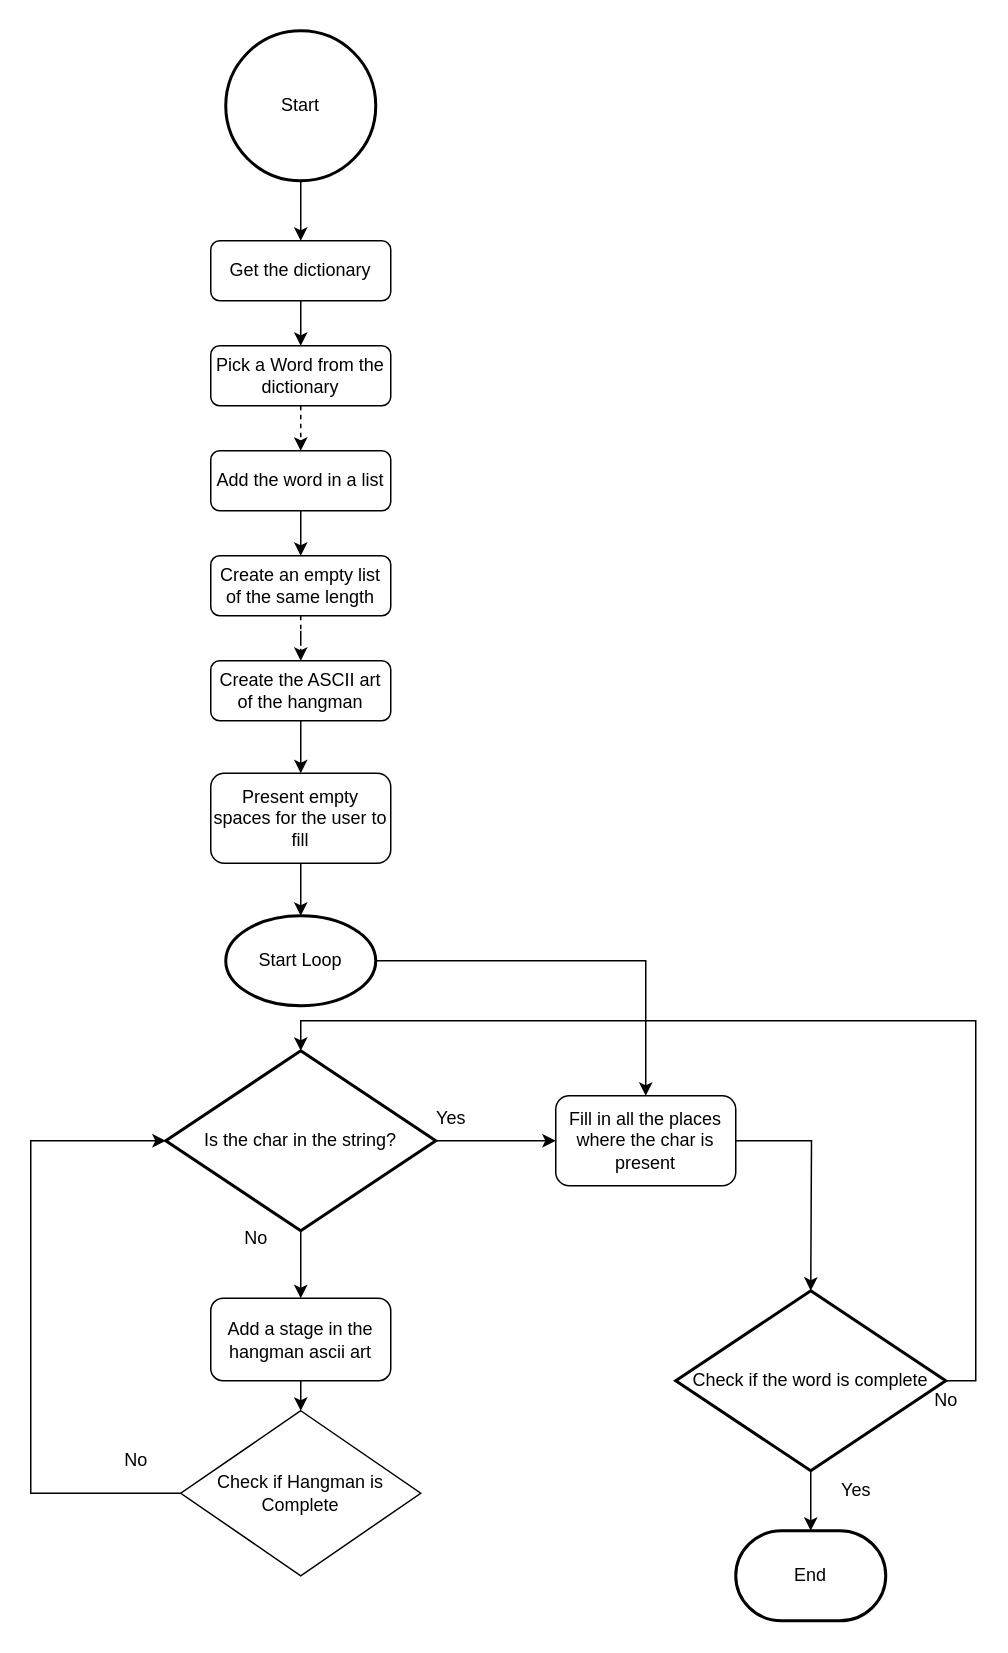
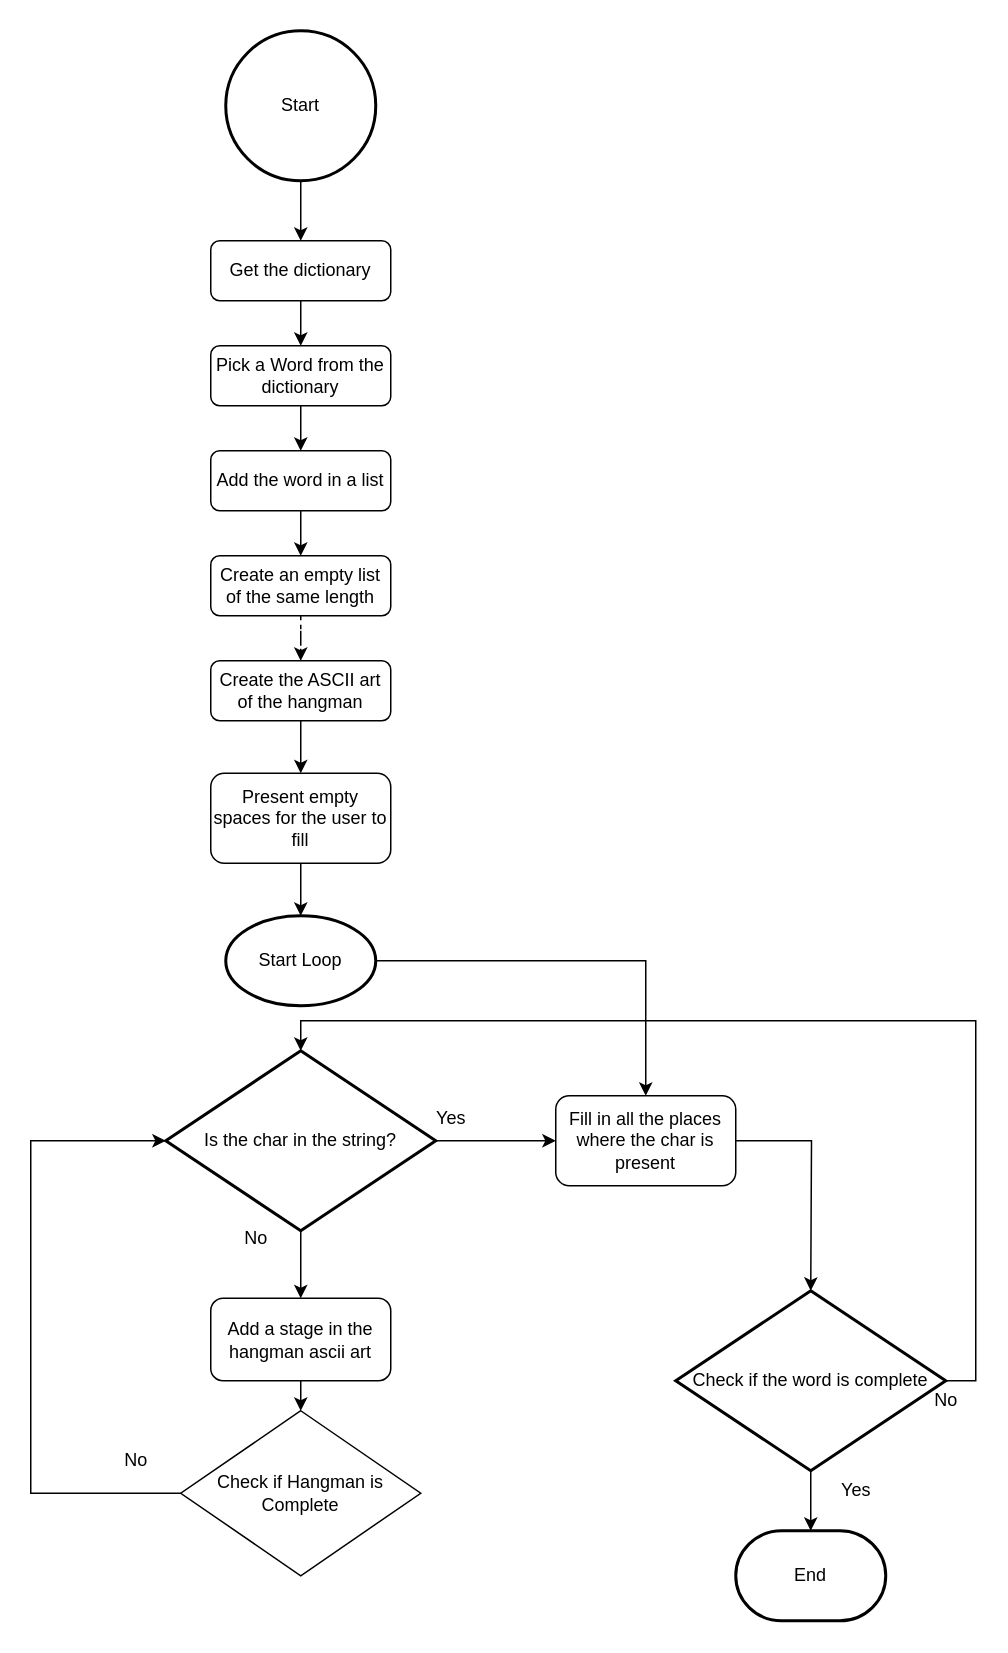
  <mxCell id="0" />
  <mxCell id="1" parent="0" />
  <mxCell id="2" style="edgeStyle=orthogonalEdgeStyle;rounded=0;orthogonalLoop=1;jettySize=auto;html=1;exitX=0.5;exitY=1;exitDx=0;exitDy=0;entryX=0.5;entryY=0;entryDx=0;entryDy=0;" edge="1" parent="1" source="3" target="5"><mxGeometry relative="1" as="geometry" /></mxCell>
  <mxCell id="3" value="Get the dictionary" style="rounded=1;whiteSpace=wrap;html=1;fontSize=12;glass=0;strokeWidth=1;shadow=0;" parent="1" vertex="1"><mxGeometry x="140" y="160" width="120" height="40" as="geometry" /></mxCell>
- <mxCell id="4" style="edgeStyle=orthogonalEdgeStyle;rounded=0;orthogonalLoop=1;jettySize=auto;html=1;exitX=0.5;exitY=1;exitDx=0;exitDy=0;entryX=0.5;entryY=0;entryDx=0;entryDy=0;dashed=1;" edge="1" parent="1" source="5" target="7"><mxGeometry relative="1" as="geometry"><mxPoint x="200" y="240" as="targetPoint" /></mxGeometry></mxCell>
+ <mxCell id="4" style="edgeStyle=orthogonalEdgeStyle;rounded=0;orthogonalLoop=1;jettySize=auto;html=1;exitX=0.5;exitY=1;exitDx=0;exitDy=0;entryX=0.5;entryY=0;entryDx=0;entryDy=0;" edge="1" parent="1" source="5" target="7"><mxGeometry relative="1" as="geometry"><mxPoint x="200" y="240" as="targetPoint" /></mxGeometry></mxCell>
  <mxCell id="5" value="Pick a Word from the dictionary" style="rounded=1;whiteSpace=wrap;html=1;fontSize=12;glass=0;strokeWidth=1;shadow=0;" vertex="1" parent="1"><mxGeometry x="140" y="230" width="120" height="40" as="geometry" /></mxCell>
  <mxCell id="6" style="edgeStyle=orthogonalEdgeStyle;rounded=0;orthogonalLoop=1;jettySize=auto;html=1;exitX=0.5;exitY=1;exitDx=0;exitDy=0;entryX=0.5;entryY=0;entryDx=0;entryDy=0;" edge="1" parent="1" source="7" target="24"><mxGeometry relative="1" as="geometry"><mxPoint x="200" y="330" as="targetPoint" /></mxGeometry></mxCell>
  <mxCell id="7" value="Add the word in a list" style="rounded=1;whiteSpace=wrap;html=1;fontSize=12;glass=0;strokeWidth=1;shadow=0;" vertex="1" parent="1"><mxGeometry x="140" y="300" width="120" height="40" as="geometry" /></mxCell>
  <mxCell id="8" style="edgeStyle=orthogonalEdgeStyle;rounded=0;orthogonalLoop=1;jettySize=auto;html=1;exitX=0.5;exitY=1;exitDx=0;exitDy=0;entryX=0.5;entryY=0;entryDx=0;entryDy=0;" edge="1" parent="1" source="9" target="10"><mxGeometry relative="1" as="geometry" /></mxCell>
  <mxCell id="9" value="Create the ASCII art of the hangman" style="rounded=1;whiteSpace=wrap;html=1;fontSize=12;glass=0;strokeWidth=1;shadow=0;" vertex="1" parent="1"><mxGeometry x="140" y="440" width="120" height="40" as="geometry" /></mxCell>
  <mxCell id="10" value="Present empty spaces for the user to fill" style="rounded=1;whiteSpace=wrap;html=1;fontSize=12;glass=0;strokeWidth=1;shadow=0;" vertex="1" parent="1"><mxGeometry x="140" y="515" width="120" height="60" as="geometry" /></mxCell>
  <mxCell id="11" style="edgeStyle=orthogonalEdgeStyle;rounded=0;orthogonalLoop=1;jettySize=auto;html=1;exitX=1;exitY=0.5;exitDx=0;exitDy=0;exitPerimeter=0;" edge="1" parent="1" source="13" target="15"><mxGeometry relative="1" as="geometry" /></mxCell>
  <mxCell id="12" style="edgeStyle=orthogonalEdgeStyle;rounded=0;orthogonalLoop=1;jettySize=auto;html=1;exitX=0;exitY=0.5;exitDx=0;exitDy=0;" edge="1" parent="1" source="28" target="13"><mxGeometry relative="1" as="geometry"><mxPoint x="200" y="1005" as="sourcePoint" /><Array as="points"><mxPoint x="20" y="995" /><mxPoint x="20" y="760" /></Array></mxGeometry></mxCell>
  <mxCell id="13" value="Is the char in the string?" style="strokeWidth=2;html=1;shape=mxgraph.flowchart.decision;whiteSpace=wrap;" vertex="1" parent="1"><mxGeometry x="110" y="700" width="180" height="120" as="geometry" /></mxCell>
  <mxCell id="14" style="edgeStyle=orthogonalEdgeStyle;rounded=0;orthogonalLoop=1;jettySize=auto;html=1;exitX=1;exitY=0.5;exitDx=0;exitDy=0;" edge="1" parent="1" source="15"><mxGeometry relative="1" as="geometry"><mxPoint x="540" y="860" as="targetPoint" /></mxGeometry></mxCell>
  <mxCell id="15" value="Fill in all the places where the char is present" style="rounded=1;whiteSpace=wrap;html=1;fontSize=12;glass=0;strokeWidth=1;shadow=0;" vertex="1" parent="1"><mxGeometry x="370" y="730" width="120" height="60" as="geometry" /></mxCell>
  <mxCell id="16" value="Yes" style="text;html=1;align=center;verticalAlign=middle;resizable=0;points=[];autosize=1;strokeColor=none;fillColor=none;" vertex="1" parent="1"><mxGeometry x="280" y="730" width="40" height="30" as="geometry" /></mxCell>
  <mxCell id="17" value="No" style="text;html=1;align=center;verticalAlign=middle;resizable=0;points=[];autosize=1;strokeColor=none;fillColor=none;" vertex="1" parent="1"><mxGeometry x="150" y="810" width="40" height="30" as="geometry" /></mxCell>
  <mxCell id="18" style="edgeStyle=orthogonalEdgeStyle;rounded=0;orthogonalLoop=1;jettySize=auto;html=1;exitX=0.5;exitY=1;exitDx=0;exitDy=0;entryX=0.5;entryY=0;entryDx=0;entryDy=0;" edge="1" parent="1" source="19" target="28"><mxGeometry relative="1" as="geometry"><mxPoint x="200" y="950" as="targetPoint" /></mxGeometry></mxCell>
  <mxCell id="19" value="Add a stage in the hangman ascii art" style="rounded=1;whiteSpace=wrap;html=1;fontSize=12;glass=0;strokeWidth=1;shadow=0;" vertex="1" parent="1"><mxGeometry x="140" y="865" width="120" height="55" as="geometry" /></mxCell>
  <mxCell id="20" style="edgeStyle=orthogonalEdgeStyle;rounded=0;orthogonalLoop=1;jettySize=auto;html=1;exitX=0.5;exitY=1;exitDx=0;exitDy=0;exitPerimeter=0;entryX=0.5;entryY=0;entryDx=0;entryDy=0;" edge="1" parent="1" source="13" target="19"><mxGeometry relative="1" as="geometry" /></mxCell>
  <mxCell id="21" style="edgeStyle=orthogonalEdgeStyle;rounded=0;orthogonalLoop=1;jettySize=auto;html=1;entryX=0.5;entryY=0;entryDx=0;entryDy=0;" edge="1" parent="1" source="22" target="3"><mxGeometry relative="1" as="geometry" /></mxCell>
  <mxCell id="22" value="Start" style="strokeWidth=2;html=1;shape=mxgraph.flowchart.start_2;whiteSpace=wrap;" vertex="1" parent="1"><mxGeometry x="150" y="20" width="100" height="100" as="geometry" /></mxCell>
  <mxCell id="23" style="edgeStyle=orthogonalEdgeStyle;rounded=0;orthogonalLoop=1;jettySize=auto;html=1;entryX=0.5;entryY=0;entryDx=0;entryDy=0;dashed=1;" edge="1" parent="1" source="24" target="9"><mxGeometry relative="1" as="geometry" /></mxCell>
  <mxCell id="24" value="Create an empty list of the same length" style="rounded=1;whiteSpace=wrap;html=1;fontSize=12;glass=0;strokeWidth=1;shadow=0;" vertex="1" parent="1"><mxGeometry x="140" y="370" width="120" height="40" as="geometry" /></mxCell>
  <mxCell id="25" style="edgeStyle=orthogonalEdgeStyle;rounded=0;orthogonalLoop=1;jettySize=auto;html=1;" edge="1" parent="1" source="26" target="15"><mxGeometry relative="1" as="geometry"><mxPoint x="200" y="690" as="targetPoint" /></mxGeometry></mxCell>
  <mxCell id="26" value="Start Loop" style="strokeWidth=2;html=1;shape=mxgraph.flowchart.start_1;whiteSpace=wrap;" vertex="1" parent="1"><mxGeometry x="150" y="610" width="100" height="60" as="geometry" /></mxCell>
  <mxCell id="27" style="edgeStyle=orthogonalEdgeStyle;rounded=0;orthogonalLoop=1;jettySize=auto;html=1;exitX=0.5;exitY=1;exitDx=0;exitDy=0;entryX=0.5;entryY=0;entryDx=0;entryDy=0;entryPerimeter=0;" edge="1" parent="1" source="10" target="26"><mxGeometry relative="1" as="geometry" /></mxCell>
  <mxCell id="28" value="Check if Hangman is&lt;br&gt;Complete" style="rhombus;whiteSpace=wrap;html=1;" vertex="1" parent="1"><mxGeometry x="120" y="940" width="160" height="110" as="geometry" /></mxCell>
  <mxCell id="29" value="No" style="text;html=1;align=center;verticalAlign=middle;resizable=0;points=[];autosize=1;strokeColor=none;fillColor=none;" vertex="1" parent="1"><mxGeometry x="70" y="958" width="40" height="30" as="geometry" /></mxCell>
  <mxCell id="30" style="edgeStyle=orthogonalEdgeStyle;rounded=0;orthogonalLoop=1;jettySize=auto;html=1;exitX=0.5;exitY=1;exitDx=0;exitDy=0;exitPerimeter=0;" edge="1" parent="1" source="31"><mxGeometry relative="1" as="geometry"><mxPoint x="540" y="1020" as="targetPoint" /></mxGeometry></mxCell>
  <mxCell id="31" value="Check if the word is complete" style="strokeWidth=2;html=1;shape=mxgraph.flowchart.decision;whiteSpace=wrap;" vertex="1" parent="1"><mxGeometry x="450" y="860" width="180" height="120" as="geometry" /></mxCell>
  <mxCell id="32" value="Yes" style="text;html=1;align=center;verticalAlign=middle;resizable=0;points=[];autosize=1;strokeColor=none;fillColor=none;" vertex="1" parent="1"><mxGeometry x="550" y="978" width="40" height="30" as="geometry" /></mxCell>
  <mxCell id="33" value="End" style="strokeWidth=2;html=1;shape=mxgraph.flowchart.terminator;whiteSpace=wrap;" vertex="1" parent="1"><mxGeometry x="490" y="1020" width="100" height="60" as="geometry" /></mxCell>
  <mxCell id="34" style="edgeStyle=orthogonalEdgeStyle;rounded=0;orthogonalLoop=1;jettySize=auto;html=1;exitX=1;exitY=0.5;exitDx=0;exitDy=0;exitPerimeter=0;entryX=0.5;entryY=0;entryDx=0;entryDy=0;entryPerimeter=0;" edge="1" parent="1" source="31" target="13"><mxGeometry relative="1" as="geometry" /></mxCell>
  <mxCell id="35" value="No" style="text;html=1;align=center;verticalAlign=middle;resizable=0;points=[];autosize=1;strokeColor=none;fillColor=none;" vertex="1" parent="1"><mxGeometry x="610" y="918" width="40" height="30" as="geometry" /></mxCell>
